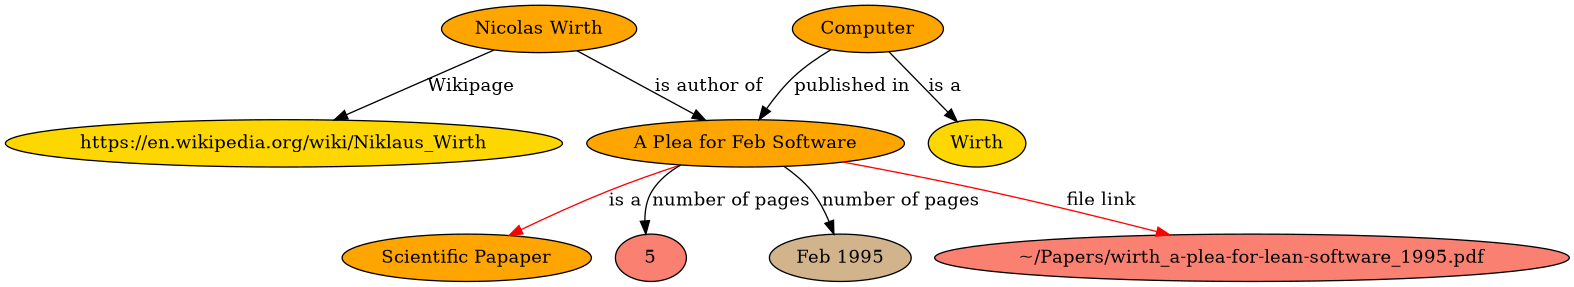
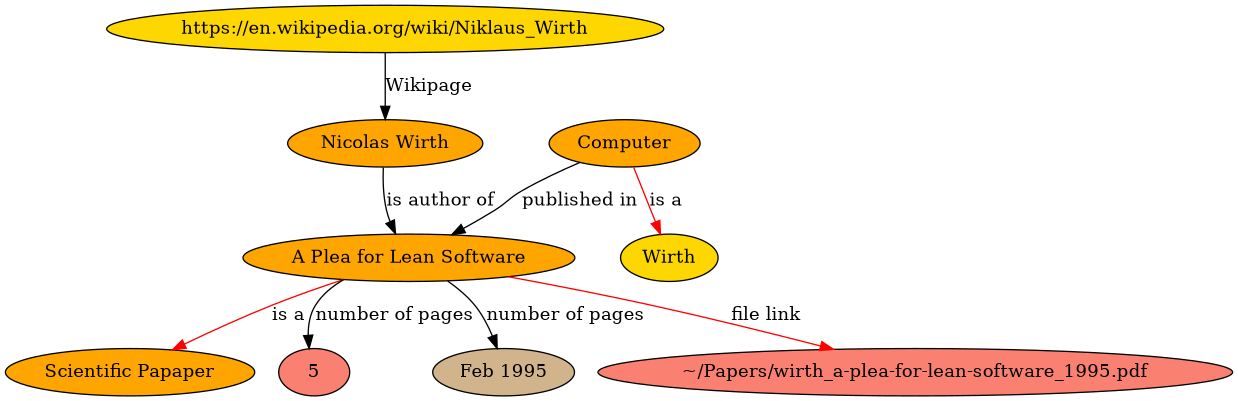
  digraph {
    node [fillcolor=orange style=filled]
    edge [color=black]
    "https://en.wikipedia.org/wiki/Niklaus_Wirth" [fillcolor=gold]
    "Nicolas Wirth"
-   "A Plea for Lean Software" [label="A Plea for Feb Software"]
+   "A Plea for Lean Software"
    "Scientific Papaper"
    5 [fillcolor=salmon]
    "Feb 1995" [fillcolor=tan]
    "~/Papers/wirth_a-plea-for-lean-software_1995.pdf" [fillcolor=salmon]
    Computer
    n9 [fillcolor=gold label=Wirth]
-   "Nicolas Wirth" -> "https://en.wikipedia.org/wiki/Niklaus_Wirth" [label=Wikipage]
+   "https://en.wikipedia.org/wiki/Niklaus_Wirth" -> "Nicolas Wirth" [label=Wikipage]
    "Nicolas Wirth" -> "A Plea for Lean Software" [label="is author of"]
    "A Plea for Lean Software" -> "Scientific Papaper" [color=red label="is a"]
    "A Plea for Lean Software" -> 5 [label="number of pages"]
    "A Plea for Lean Software" -> "Feb 1995" [label="number of pages"]
    "A Plea for Lean Software" -> "~/Papers/wirth_a-plea-for-lean-software_1995.pdf" [color=red label="file link"]
    Computer -> "A Plea for Lean Software" [label="published in"]
-   Computer -> n9 [label="is a"]
+   Computer -> n9 [color=red label="is a"]
  }
